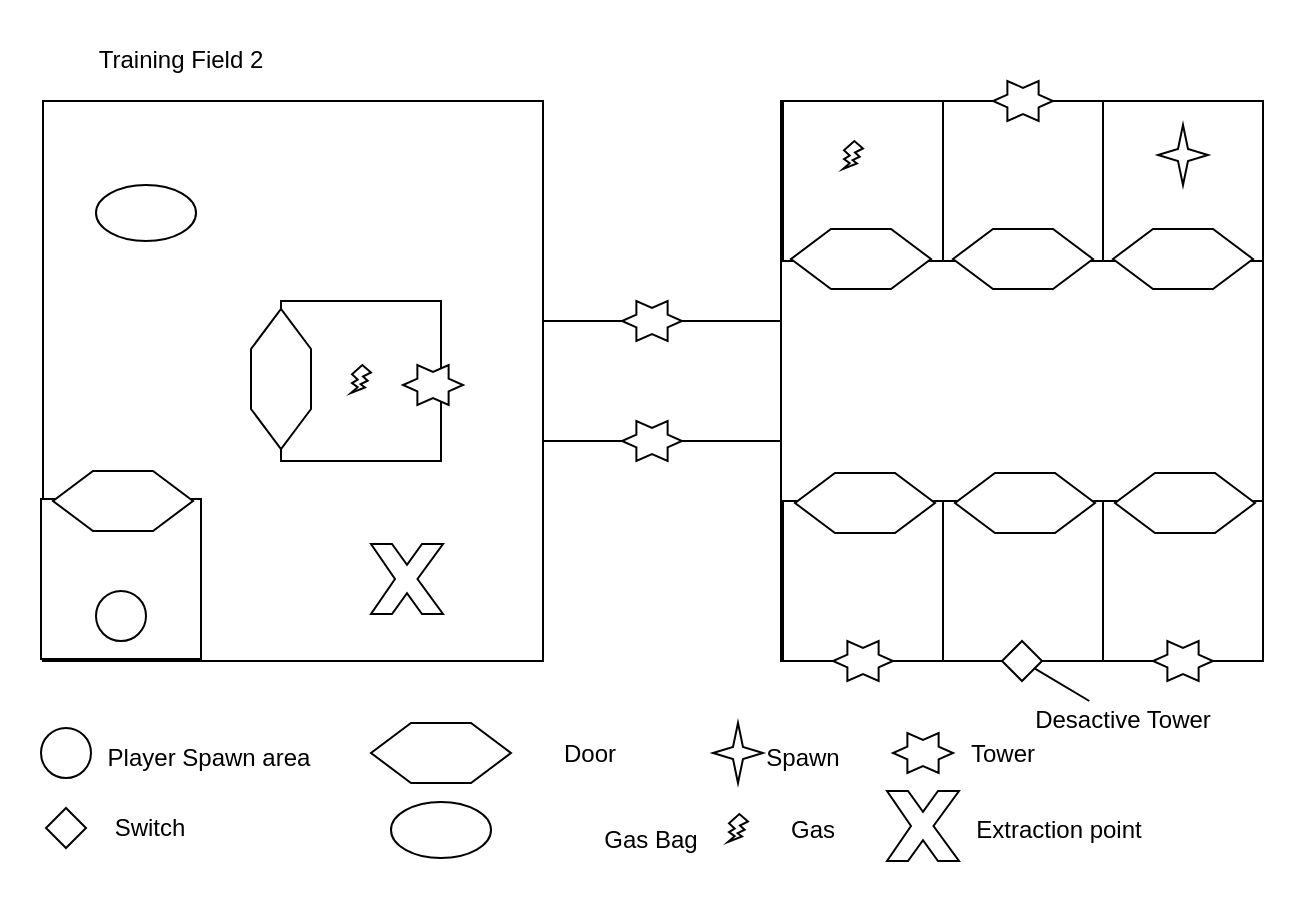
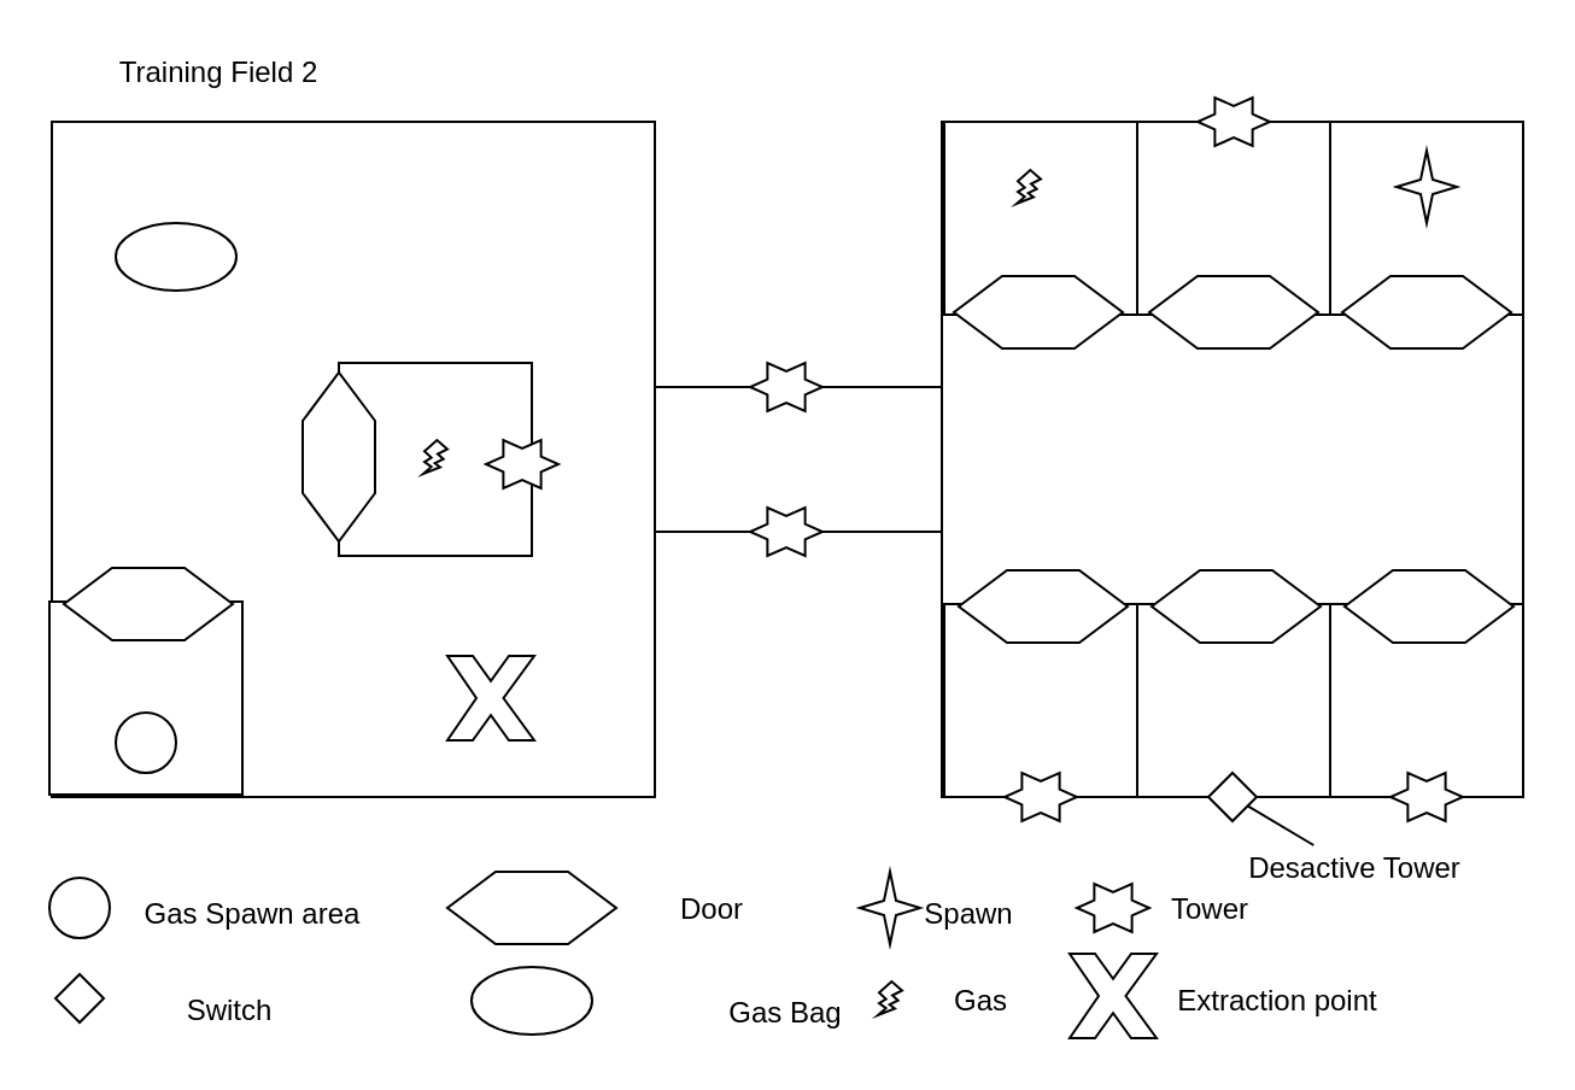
  <mxCell id="0" />
  <mxCell id="1" parent="0" />
  <mxCell id="2" value="" style="rounded=0;whiteSpace=wrap;html=1;" parent="1" vertex="1"><mxGeometry x="261" y="160" width="129" height="60" as="geometry" /></mxCell>
  <mxCell id="3" value="" style="rounded=0;whiteSpace=wrap;html=1;" parent="1" vertex="1"><mxGeometry x="21" y="50" width="250" height="280" as="geometry" /></mxCell>
  <mxCell id="4" value="" style="whiteSpace=wrap;html=1;aspect=fixed;" parent="1" vertex="1"><mxGeometry x="20" y="249" width="80" height="80" as="geometry" /></mxCell>
  <mxCell id="5" value="" style="ellipse;whiteSpace=wrap;html=1;aspect=fixed;" parent="1" vertex="1"><mxGeometry x="20" y="363.5" width="25" height="25" as="geometry" /></mxCell>
- <mxCell id="6" value="Player Spawn area" style="text;html=1;strokeColor=none;fillColor=none;align=center;verticalAlign=middle;whiteSpace=wrap;rounded=0;" parent="1" vertex="1"><mxGeometry x="45" y="363.5" width="119" height="30" as="geometry" /></mxCell>
+ <mxCell id="6" value="Gas Spawn area" style="text;html=1;strokeColor=none;fillColor=none;align=center;verticalAlign=middle;whiteSpace=wrap;rounded=0;" parent="1" vertex="1"><mxGeometry x="45" y="363.5" width="119" height="30" as="geometry" /></mxCell>
  <mxCell id="7" value="" style="rhombus;whiteSpace=wrap;html=1;" parent="1" vertex="1"><mxGeometry x="22.5" y="403.5" width="20" height="20" as="geometry" /></mxCell>
- <mxCell id="8" value="Switch" style="text;html=1;strokeColor=none;fillColor=none;align=center;verticalAlign=middle;whiteSpace=wrap;rounded=0;" parent="1" vertex="1"><mxGeometry x="45" y="398.5" width="60" height="30" as="geometry" /></mxCell>
+ <mxCell id="8" value="Switch" style="text;html=1;strokeColor=none;fillColor=none;align=center;verticalAlign=middle;whiteSpace=wrap;rounded=0;" parent="1" vertex="1"><mxGeometry x="65" y="403.5" width="60" height="30" as="geometry" /></mxCell>
  <mxCell id="9" value="" style="shape=hexagon;perimeter=hexagonPerimeter2;whiteSpace=wrap;html=1;fixedSize=1;rotation=0;" parent="1" vertex="1"><mxGeometry x="185" y="361" width="70" height="30" as="geometry" /></mxCell>
  <mxCell id="10" value="Door" style="text;html=1;strokeColor=none;fillColor=none;align=center;verticalAlign=middle;whiteSpace=wrap;rounded=0;" parent="1" vertex="1"><mxGeometry x="265" y="361.5" width="60" height="30" as="geometry" /></mxCell>
  <mxCell id="11" value="" style="ellipse;whiteSpace=wrap;html=1;" parent="1" vertex="1"><mxGeometry x="195" y="400.5" width="50" height="28" as="geometry" /></mxCell>
  <mxCell id="12" value="Gas Bag" style="text;html=1;align=center;verticalAlign=middle;resizable=0;points=[];autosize=1;strokeColor=none;fillColor=none;" parent="1" vertex="1"><mxGeometry x="295" y="409.5" width="60" height="20" as="geometry" /></mxCell>
  <mxCell id="13" value="" style="verticalLabelPosition=bottom;verticalAlign=top;html=1;shape=mxgraph.basic.4_point_star_2;dx=0.8;" parent="1" vertex="1"><mxGeometry x="356" y="361" width="25" height="30" as="geometry" /></mxCell>
  <mxCell id="14" value="Spawn" style="text;html=1;align=center;verticalAlign=middle;resizable=0;points=[];autosize=1;strokeColor=none;fillColor=none;" parent="1" vertex="1"><mxGeometry x="381" y="368.5" width="40" height="20" as="geometry" /></mxCell>
  <mxCell id="15" value="" style="rounded=0;whiteSpace=wrap;html=1;" parent="1" vertex="1"><mxGeometry x="390" y="50" width="241" height="280" as="geometry" /></mxCell>
  <mxCell id="16" value="" style="verticalLabelPosition=bottom;verticalAlign=top;html=1;shape=mxgraph.basic.6_point_star" parent="1" vertex="1"><mxGeometry x="310.5" y="150" width="30" height="20" as="geometry" /></mxCell>
  <mxCell id="17" value="Gas" style="text;html=1;align=center;verticalAlign=middle;resizable=0;points=[];autosize=1;strokeColor=none;fillColor=none;" parent="1" vertex="1"><mxGeometry x="381" y="404.5" width="50" height="20" as="geometry" /></mxCell>
  <mxCell id="18" value="" style="verticalLabelPosition=bottom;verticalAlign=top;html=1;shape=mxgraph.basic.flash" parent="1" vertex="1"><mxGeometry x="363.5" y="406.5" width="10" height="14" as="geometry" /></mxCell>
  <mxCell id="19" value="" style="verticalLabelPosition=bottom;verticalAlign=top;html=1;shape=mxgraph.basic.6_point_star" parent="1" vertex="1"><mxGeometry x="310.5" y="210" width="30" height="20" as="geometry" /></mxCell>
  <mxCell id="20" value="" style="whiteSpace=wrap;html=1;aspect=fixed;" parent="1" vertex="1"><mxGeometry x="391" y="50" width="80" height="80" as="geometry" /></mxCell>
  <mxCell id="21" value="" style="verticalLabelPosition=bottom;verticalAlign=top;html=1;shape=mxgraph.basic.flash" parent="1" vertex="1"><mxGeometry x="421" y="70" width="10" height="14" as="geometry" /></mxCell>
  <mxCell id="22" value="" style="whiteSpace=wrap;html=1;aspect=fixed;" parent="1" vertex="1"><mxGeometry x="551" y="50" width="80" height="80" as="geometry" /></mxCell>
  <mxCell id="23" value="" style="verticalLabelPosition=bottom;verticalAlign=top;html=1;shape=mxgraph.basic.4_point_star_2;dx=0.8;" parent="1" vertex="1"><mxGeometry x="578.5" y="62" width="25" height="30" as="geometry" /></mxCell>
  <mxCell id="24" value="Tower" style="text;html=1;align=center;verticalAlign=middle;resizable=0;points=[];autosize=1;strokeColor=none;fillColor=none;" parent="1" vertex="1"><mxGeometry x="476" y="366.5" width="50" height="20" as="geometry" /></mxCell>
  <mxCell id="25" value="" style="shape=hexagon;perimeter=hexagonPerimeter2;whiteSpace=wrap;html=1;fixedSize=1;rotation=0;" parent="1" vertex="1"><mxGeometry x="395" y="114" width="70" height="30" as="geometry" /></mxCell>
  <mxCell id="26" value="" style="shape=hexagon;perimeter=hexagonPerimeter2;whiteSpace=wrap;html=1;fixedSize=1;rotation=0;" parent="1" vertex="1"><mxGeometry x="556" y="114" width="70" height="30" as="geometry" /></mxCell>
  <mxCell id="27" value="" style="whiteSpace=wrap;html=1;aspect=fixed;" parent="1" vertex="1"><mxGeometry x="551" y="250" width="80" height="80" as="geometry" /></mxCell>
  <mxCell id="28" value="" style="shape=hexagon;perimeter=hexagonPerimeter2;whiteSpace=wrap;html=1;fixedSize=1;rotation=0;" parent="1" vertex="1"><mxGeometry x="557" y="236" width="70" height="30" as="geometry" /></mxCell>
  <mxCell id="29" value="" style="verticalLabelPosition=bottom;verticalAlign=top;html=1;shape=mxgraph.basic.6_point_star" parent="1" vertex="1"><mxGeometry x="576" y="320" width="30" height="20" as="geometry" /></mxCell>
  <mxCell id="30" value="" style="whiteSpace=wrap;html=1;aspect=fixed;" parent="1" vertex="1"><mxGeometry x="391" y="250" width="80" height="80" as="geometry" /></mxCell>
  <mxCell id="31" value="" style="shape=hexagon;perimeter=hexagonPerimeter2;whiteSpace=wrap;html=1;fixedSize=1;rotation=0;" parent="1" vertex="1"><mxGeometry x="397" y="236" width="70" height="30" as="geometry" /></mxCell>
  <mxCell id="32" value="" style="verticalLabelPosition=bottom;verticalAlign=top;html=1;shape=mxgraph.basic.6_point_star" parent="1" vertex="1"><mxGeometry x="416" y="320" width="30" height="20" as="geometry" /></mxCell>
  <mxCell id="33" value="" style="whiteSpace=wrap;html=1;aspect=fixed;" parent="1" vertex="1"><mxGeometry x="140" y="150" width="80" height="80" as="geometry" /></mxCell>
  <mxCell id="34" value="" style="shape=hexagon;perimeter=hexagonPerimeter2;whiteSpace=wrap;html=1;fixedSize=1;rotation=90;" parent="1" vertex="1"><mxGeometry x="105" y="174" width="70" height="30" as="geometry" /></mxCell>
  <mxCell id="35" value="" style="verticalLabelPosition=bottom;verticalAlign=top;html=1;shape=mxgraph.basic.flash" parent="1" vertex="1"><mxGeometry x="175" y="182" width="10" height="14" as="geometry" /></mxCell>
  <mxCell id="36" value="" style="verticalLabelPosition=bottom;verticalAlign=top;html=1;shape=mxgraph.basic.6_point_star" parent="1" vertex="1"><mxGeometry x="201" y="182" width="30" height="20" as="geometry" /></mxCell>
  <mxCell id="37" value="" style="ellipse;whiteSpace=wrap;html=1;" parent="1" vertex="1"><mxGeometry x="47.5" y="92" width="50" height="28" as="geometry" /></mxCell>
  <mxCell id="38" value="" style="verticalLabelPosition=bottom;verticalAlign=top;html=1;shape=mxgraph.basic.6_point_star" parent="1" vertex="1"><mxGeometry x="446" y="366" width="30" height="20" as="geometry" /></mxCell>
  <mxCell id="39" value="" style="ellipse;whiteSpace=wrap;html=1;aspect=fixed;" parent="1" vertex="1"><mxGeometry x="47.5" y="295" width="25" height="25" as="geometry" /></mxCell>
  <mxCell id="40" value="" style="shape=hexagon;perimeter=hexagonPerimeter2;whiteSpace=wrap;html=1;fixedSize=1;rotation=0;" parent="1" vertex="1"><mxGeometry x="26" y="235" width="70" height="30" as="geometry" /></mxCell>
  <mxCell id="41" value="" style="whiteSpace=wrap;html=1;aspect=fixed;" parent="1" vertex="1"><mxGeometry x="471" y="250" width="80" height="80" as="geometry" /></mxCell>
  <mxCell id="42" value="" style="shape=hexagon;perimeter=hexagonPerimeter2;whiteSpace=wrap;html=1;fixedSize=1;rotation=0;" parent="1" vertex="1"><mxGeometry x="477" y="236" width="70" height="30" as="geometry" /></mxCell>
  <mxCell id="43" style="rounded=0;orthogonalLoop=1;jettySize=auto;html=1;endArrow=none;endFill=0;" parent="1" source="44" target="48" edge="1"><mxGeometry relative="1" as="geometry" /></mxCell>
  <mxCell id="44" value="" style="rhombus;whiteSpace=wrap;html=1;" parent="1" vertex="1"><mxGeometry x="500.5" y="320" width="20" height="20" as="geometry" /></mxCell>
  <mxCell id="45" value="" style="whiteSpace=wrap;html=1;aspect=fixed;" parent="1" vertex="1"><mxGeometry x="471" y="50" width="80" height="80" as="geometry" /></mxCell>
  <mxCell id="46" value="" style="shape=hexagon;perimeter=hexagonPerimeter2;whiteSpace=wrap;html=1;fixedSize=1;rotation=0;" parent="1" vertex="1"><mxGeometry x="476" y="114" width="70" height="30" as="geometry" /></mxCell>
  <mxCell id="47" value="" style="verticalLabelPosition=bottom;verticalAlign=top;html=1;shape=mxgraph.basic.6_point_star" parent="1" vertex="1"><mxGeometry x="496" y="40" width="30" height="20" as="geometry" /></mxCell>
  <mxCell id="48" value="Desactive Tower" style="text;html=1;align=center;verticalAlign=middle;resizable=0;points=[];autosize=1;strokeColor=none;fillColor=none;" parent="1" vertex="1"><mxGeometry x="511" y="350" width="100" height="20" as="geometry" /></mxCell>
  <mxCell id="49" value="Training Field 2&lt;br&gt;" style="text;html=1;align=center;verticalAlign=middle;resizable=0;points=[];autosize=1;strokeColor=none;fillColor=none;" parent="1" vertex="1"><mxGeometry x="40" y="20" width="100" height="20" as="geometry" /></mxCell>
  <mxCell id="50" value="" style="verticalLabelPosition=bottom;verticalAlign=top;html=1;shape=mxgraph.basic.x" parent="1" vertex="1"><mxGeometry x="185" y="271.5" width="36" height="35" as="geometry" /></mxCell>
  <mxCell id="51" value="" style="verticalLabelPosition=bottom;verticalAlign=top;html=1;shape=mxgraph.basic.x" parent="1" vertex="1"><mxGeometry x="443" y="395" width="36" height="35" as="geometry" /></mxCell>
  <mxCell id="52" value="Extraction point" style="text;html=1;align=center;verticalAlign=middle;resizable=0;points=[];autosize=1;strokeColor=none;fillColor=none;" parent="1" vertex="1"><mxGeometry x="479" y="404.5" width="100" height="20" as="geometry" /></mxCell>
